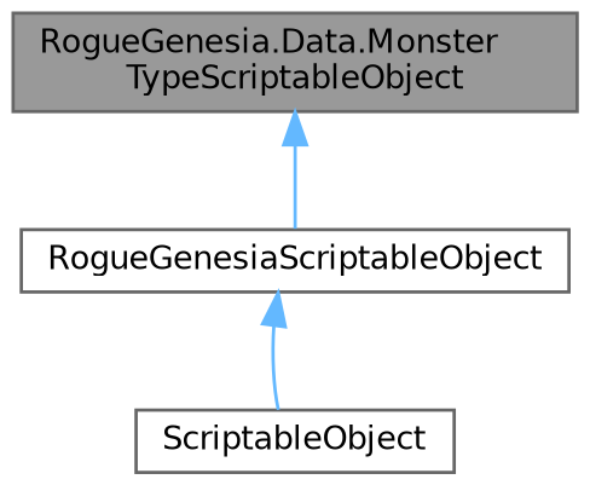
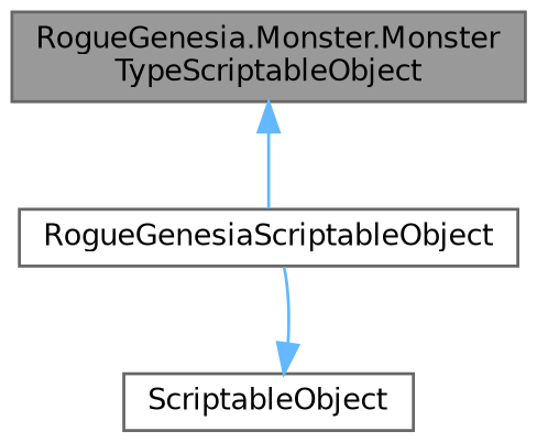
  digraph {
    node [color=gray40 fillcolor=white fontname=Helvetica fontsize=10 shape=box style=filled]
    edge [color=steelblue1 dir=back fontname=Helvetica fontsize=10 labelfontname=Helvetica labelfontsize=10 style=solid]
-   n1 [fillcolor=grey60 fontcolor=black height=0.2 label="RogueGenesia.Data.Monster\lTypeScriptableObject" width=0.4]
+   n1 [fillcolor=grey60 fontcolor=black height=0.2 label="RogueGenesia.Monster.Monster\lTypeScriptableObject" width=0.4]
    n2 [height=0.2 label=RogueGenesiaScriptableObject width=0.4]
    n3 [height=0.2 label=ScriptableObject width=0.4]
    n1 -> n2
-   n2 -> n3
+   n3 -> n2
  }
